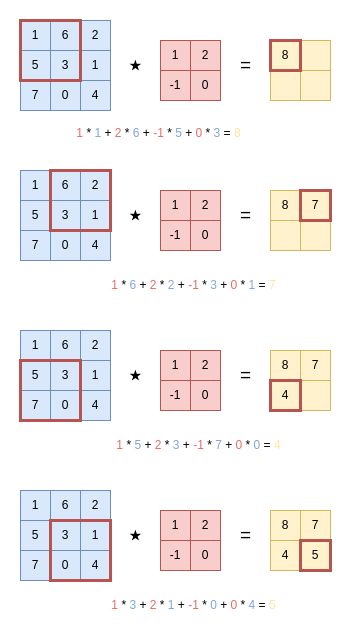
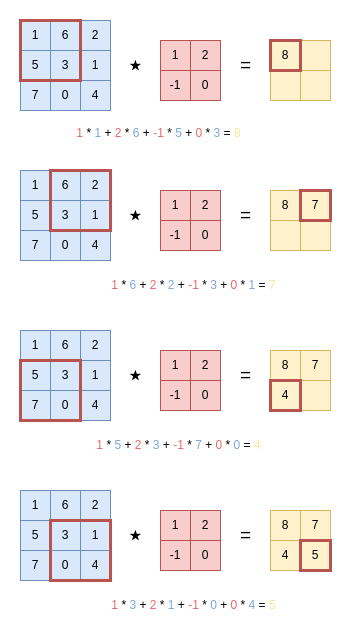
  <mxCell id="0" />
  <mxCell id="1" parent="0" />
  <mxCell id="2" value="" style="group;fillColor=#dae8fc;strokeColor=#6c8ebf;gradientColor=none;" vertex="1" connectable="0" parent="1"><mxGeometry x="20" y="20" width="90" height="90" as="geometry" /></mxCell>
  <mxCell id="3" value="1" style="whiteSpace=wrap;html=1;aspect=fixed;fillColor=#dae8fc;strokeColor=#6c8ebf;gradientColor=none;" vertex="1" parent="2"><mxGeometry width="30" height="30" as="geometry" /></mxCell>
  <mxCell id="4" value="2" style="whiteSpace=wrap;html=1;aspect=fixed;fillColor=#dae8fc;strokeColor=#6c8ebf;gradientColor=none;" vertex="1" parent="2"><mxGeometry x="60" width="30" height="30" as="geometry" /></mxCell>
  <mxCell id="5" value="6" style="whiteSpace=wrap;html=1;aspect=fixed;fillColor=#dae8fc;strokeColor=#6c8ebf;gradientColor=none;" vertex="1" parent="2"><mxGeometry x="30" width="30" height="30" as="geometry" /></mxCell>
  <mxCell id="6" value="5" style="whiteSpace=wrap;html=1;aspect=fixed;fillColor=#dae8fc;strokeColor=#6c8ebf;gradientColor=none;" vertex="1" parent="2"><mxGeometry y="30" width="30" height="30" as="geometry" /></mxCell>
  <mxCell id="7" value="1" style="whiteSpace=wrap;html=1;aspect=fixed;fillColor=#dae8fc;strokeColor=#6c8ebf;gradientColor=none;" vertex="1" parent="2"><mxGeometry x="60" y="30" width="30" height="30" as="geometry" /></mxCell>
  <mxCell id="8" value="3" style="whiteSpace=wrap;html=1;aspect=fixed;fillColor=#dae8fc;strokeColor=#6c8ebf;gradientColor=none;" vertex="1" parent="2"><mxGeometry x="30" y="30" width="30" height="30" as="geometry" /></mxCell>
  <mxCell id="9" value="7" style="whiteSpace=wrap;html=1;aspect=fixed;fillColor=#dae8fc;strokeColor=#6c8ebf;gradientColor=none;" vertex="1" parent="2"><mxGeometry y="60" width="30" height="30" as="geometry" /></mxCell>
  <mxCell id="10" value="4" style="whiteSpace=wrap;html=1;aspect=fixed;fillColor=#dae8fc;strokeColor=#6c8ebf;gradientColor=none;" vertex="1" parent="2"><mxGeometry x="60" y="60" width="30" height="30" as="geometry" /></mxCell>
  <mxCell id="11" value="0" style="whiteSpace=wrap;html=1;aspect=fixed;fillColor=#dae8fc;strokeColor=#6c8ebf;gradientColor=none;" vertex="1" parent="2"><mxGeometry x="30" y="60" width="30" height="30" as="geometry" /></mxCell>
  <mxCell id="12" value="" style="whiteSpace=wrap;html=1;aspect=fixed;fillColor=none;strokeColor=#b85450;strokeWidth=3;" vertex="1" parent="2"><mxGeometry width="60" height="60" as="geometry" /></mxCell>
  <mxCell id="13" value="" style="group;fillColor=#f8cecc;strokeColor=#b85450;" vertex="1" connectable="0" parent="1"><mxGeometry x="160" y="40" width="60" height="60" as="geometry" /></mxCell>
  <mxCell id="14" value="1" style="whiteSpace=wrap;html=1;aspect=fixed;fillColor=#f8cecc;strokeColor=#b85450;" vertex="1" parent="13"><mxGeometry width="30" height="30" as="geometry" /></mxCell>
  <mxCell id="15" value="2" style="whiteSpace=wrap;html=1;aspect=fixed;fillColor=#f8cecc;strokeColor=#b85450;" vertex="1" parent="13"><mxGeometry x="30" width="30" height="30" as="geometry" /></mxCell>
  <mxCell id="16" value="-1" style="whiteSpace=wrap;html=1;aspect=fixed;fillColor=#f8cecc;strokeColor=#b85450;" vertex="1" parent="13"><mxGeometry y="30" width="30" height="30" as="geometry" /></mxCell>
  <mxCell id="17" value="0" style="whiteSpace=wrap;html=1;aspect=fixed;fillColor=#f8cecc;strokeColor=#b85450;" vertex="1" parent="13"><mxGeometry x="30" y="30" width="30" height="30" as="geometry" /></mxCell>
  <mxCell id="18" value="⋆" style="text;whiteSpace=wrap;fontSize=30;" vertex="1" parent="1"><mxGeometry x="124" y="40" width="26" height="30" as="geometry" /></mxCell>
  <mxCell id="19" value="=" style="text;html=1;align=center;verticalAlign=middle;resizable=0;points=[];autosize=1;strokeColor=none;fillColor=none;fontSize=19;" vertex="1" parent="1"><mxGeometry x="230" y="45" width="30" height="40" as="geometry" /></mxCell>
  <mxCell id="20" value="" style="group;fillColor=#fff2cc;strokeColor=#d6b656;" vertex="1" connectable="0" parent="1"><mxGeometry x="270" y="40" width="60" height="60" as="geometry" /></mxCell>
  <mxCell id="21" value="" style="whiteSpace=wrap;html=1;aspect=fixed;fillColor=#fff2cc;strokeColor=#d6b656;" vertex="1" parent="20"><mxGeometry width="30" height="30" as="geometry" /></mxCell>
  <mxCell id="22" value="" style="whiteSpace=wrap;html=1;aspect=fixed;fillColor=#fff2cc;strokeColor=#d6b656;" vertex="1" parent="20"><mxGeometry x="30" width="30" height="30" as="geometry" /></mxCell>
  <mxCell id="23" value="" style="whiteSpace=wrap;html=1;aspect=fixed;fillColor=#fff2cc;strokeColor=#d6b656;" vertex="1" parent="20"><mxGeometry y="30" width="30" height="30" as="geometry" /></mxCell>
  <mxCell id="24" value="" style="whiteSpace=wrap;html=1;aspect=fixed;fillColor=#fff2cc;strokeColor=#d6b656;" vertex="1" parent="20"><mxGeometry x="30" y="30" width="30" height="30" as="geometry" /></mxCell>
  <mxCell id="25" value="8" style="whiteSpace=wrap;html=1;aspect=fixed;fillColor=none;strokeColor=#b85450;strokeWidth=3;" vertex="1" parent="20"><mxGeometry width="30" height="30" as="geometry" /></mxCell>
  <mxCell id="26" value="&lt;font color=&quot;#ea6b66&quot;&gt;1&lt;/font&gt; * &lt;font color=&quot;#7ea6e0&quot;&gt;1&lt;/font&gt; + &lt;font color=&quot;#ea6b66&quot;&gt;2&lt;/font&gt; * &lt;font color=&quot;#7ea6e0&quot;&gt;6&lt;/font&gt; + &lt;font color=&quot;#ea6b66&quot;&gt;-1&lt;/font&gt; * &lt;font color=&quot;#7ea6e0&quot;&gt;5 &lt;/font&gt;+ &lt;font color=&quot;#ea6b66&quot;&gt;0&lt;/font&gt; * &lt;font color=&quot;#7ea6e0&quot;&gt;3&lt;/font&gt; = &lt;font color=&quot;#ffe599&quot;&gt;8&lt;/font&gt;" style="text;html=1;align=center;verticalAlign=middle;resizable=0;points=[];autosize=1;strokeColor=none;fillColor=none;" vertex="1" parent="1"><mxGeometry x="63" y="118" width="190" height="30" as="geometry" /></mxCell>
  <mxCell id="27" value="" style="group;fillColor=#dae8fc;strokeColor=#6c8ebf;gradientColor=none;" vertex="1" connectable="0" parent="1"><mxGeometry x="20" y="170" width="90" height="90" as="geometry" /></mxCell>
  <mxCell id="28" value="1" style="whiteSpace=wrap;html=1;aspect=fixed;fillColor=#dae8fc;strokeColor=#6c8ebf;gradientColor=none;" vertex="1" parent="27"><mxGeometry width="30" height="30" as="geometry" /></mxCell>
  <mxCell id="29" value="2" style="whiteSpace=wrap;html=1;aspect=fixed;fillColor=#dae8fc;strokeColor=#6c8ebf;gradientColor=none;" vertex="1" parent="27"><mxGeometry x="60" width="30" height="30" as="geometry" /></mxCell>
  <mxCell id="30" value="6" style="whiteSpace=wrap;html=1;aspect=fixed;fillColor=#dae8fc;strokeColor=#6c8ebf;gradientColor=none;" vertex="1" parent="27"><mxGeometry x="30" width="30" height="30" as="geometry" /></mxCell>
  <mxCell id="31" value="5" style="whiteSpace=wrap;html=1;aspect=fixed;fillColor=#dae8fc;strokeColor=#6c8ebf;gradientColor=none;" vertex="1" parent="27"><mxGeometry y="30" width="30" height="30" as="geometry" /></mxCell>
  <mxCell id="32" value="1" style="whiteSpace=wrap;html=1;aspect=fixed;fillColor=#dae8fc;strokeColor=#6c8ebf;gradientColor=none;" vertex="1" parent="27"><mxGeometry x="60" y="30" width="30" height="30" as="geometry" /></mxCell>
  <mxCell id="33" value="3" style="whiteSpace=wrap;html=1;aspect=fixed;fillColor=#dae8fc;strokeColor=#6c8ebf;gradientColor=none;" vertex="1" parent="27"><mxGeometry x="30" y="30" width="30" height="30" as="geometry" /></mxCell>
  <mxCell id="34" value="7" style="whiteSpace=wrap;html=1;aspect=fixed;fillColor=#dae8fc;strokeColor=#6c8ebf;gradientColor=none;" vertex="1" parent="27"><mxGeometry y="60" width="30" height="30" as="geometry" /></mxCell>
  <mxCell id="35" value="4" style="whiteSpace=wrap;html=1;aspect=fixed;fillColor=#dae8fc;strokeColor=#6c8ebf;gradientColor=none;" vertex="1" parent="27"><mxGeometry x="60" y="60" width="30" height="30" as="geometry" /></mxCell>
  <mxCell id="36" value="0" style="whiteSpace=wrap;html=1;aspect=fixed;fillColor=#dae8fc;strokeColor=#6c8ebf;gradientColor=none;" vertex="1" parent="27"><mxGeometry x="30" y="60" width="30" height="30" as="geometry" /></mxCell>
  <mxCell id="37" value="" style="group;fillColor=#f8cecc;strokeColor=#b85450;" vertex="1" connectable="0" parent="1"><mxGeometry x="160" y="190" width="60" height="60" as="geometry" /></mxCell>
  <mxCell id="38" value="1" style="whiteSpace=wrap;html=1;aspect=fixed;fillColor=#f8cecc;strokeColor=#b85450;" vertex="1" parent="37"><mxGeometry width="30" height="30" as="geometry" /></mxCell>
  <mxCell id="39" value="2" style="whiteSpace=wrap;html=1;aspect=fixed;fillColor=#f8cecc;strokeColor=#b85450;" vertex="1" parent="37"><mxGeometry x="30" width="30" height="30" as="geometry" /></mxCell>
  <mxCell id="40" value="-1" style="whiteSpace=wrap;html=1;aspect=fixed;fillColor=#f8cecc;strokeColor=#b85450;" vertex="1" parent="37"><mxGeometry y="30" width="30" height="30" as="geometry" /></mxCell>
  <mxCell id="41" value="0" style="whiteSpace=wrap;html=1;aspect=fixed;fillColor=#f8cecc;strokeColor=#b85450;" vertex="1" parent="37"><mxGeometry x="30" y="30" width="30" height="30" as="geometry" /></mxCell>
  <mxCell id="42" value="⋆" style="text;whiteSpace=wrap;fontSize=30;" vertex="1" parent="1"><mxGeometry x="124" y="190" width="26" height="30" as="geometry" /></mxCell>
  <mxCell id="43" value="=" style="text;html=1;align=center;verticalAlign=middle;resizable=0;points=[];autosize=1;strokeColor=none;fillColor=none;fontSize=19;" vertex="1" parent="1"><mxGeometry x="230" y="195" width="30" height="40" as="geometry" /></mxCell>
  <mxCell id="44" value="" style="group;fillColor=#fff2cc;strokeColor=#d6b656;" vertex="1" connectable="0" parent="1"><mxGeometry x="270" y="190" width="60" height="60" as="geometry" /></mxCell>
  <mxCell id="45" value="8" style="whiteSpace=wrap;html=1;aspect=fixed;fillColor=#fff2cc;strokeColor=#d6b656;" vertex="1" parent="44"><mxGeometry width="30" height="30" as="geometry" /></mxCell>
  <mxCell id="46" value="" style="whiteSpace=wrap;html=1;aspect=fixed;fillColor=#fff2cc;strokeColor=#d6b656;" vertex="1" parent="44"><mxGeometry x="30" width="30" height="30" as="geometry" /></mxCell>
  <mxCell id="47" value="" style="whiteSpace=wrap;html=1;aspect=fixed;fillColor=#fff2cc;strokeColor=#d6b656;" vertex="1" parent="44"><mxGeometry y="30" width="30" height="30" as="geometry" /></mxCell>
  <mxCell id="48" value="" style="whiteSpace=wrap;html=1;aspect=fixed;fillColor=#fff2cc;strokeColor=#d6b656;" vertex="1" parent="44"><mxGeometry x="30" y="30" width="30" height="30" as="geometry" /></mxCell>
  <mxCell id="49" value="7" style="whiteSpace=wrap;html=1;aspect=fixed;fillColor=none;strokeColor=#b85450;strokeWidth=3;" vertex="1" parent="44"><mxGeometry x="30" width="30" height="30" as="geometry" /></mxCell>
  <mxCell id="50" value="" style="whiteSpace=wrap;html=1;aspect=fixed;fillColor=none;strokeColor=#b85450;strokeWidth=3;" vertex="1" parent="1"><mxGeometry x="50" y="170" width="60" height="60" as="geometry" /></mxCell>
  <mxCell id="51" value="&lt;font color=&quot;#ea6b66&quot;&gt;1&lt;/font&gt; * &lt;font color=&quot;#7ea6e0&quot;&gt;6&lt;/font&gt; + &lt;font color=&quot;#ea6b66&quot;&gt;2&lt;/font&gt; * &lt;font color=&quot;#7ea6e0&quot;&gt;2&lt;/font&gt; + &lt;font color=&quot;#ea6b66&quot;&gt;-1&lt;/font&gt; * &lt;font color=&quot;#7ea6e0&quot;&gt;3&amp;nbsp;&lt;/font&gt;+ &lt;font color=&quot;#ea6b66&quot;&gt;0&lt;/font&gt; * &lt;font color=&quot;#7ea6e0&quot;&gt;1&lt;/font&gt; = &lt;font color=&quot;#ffe599&quot;&gt;7&lt;/font&gt;" style="text;html=1;align=center;verticalAlign=middle;resizable=0;points=[];autosize=1;strokeColor=none;fillColor=none;" vertex="1" parent="1"><mxGeometry x="98" y="270" width="190" height="30" as="geometry" /></mxCell>
  <mxCell id="52" value="" style="group;fillColor=#dae8fc;strokeColor=#6c8ebf;gradientColor=none;" vertex="1" connectable="0" parent="1"><mxGeometry x="20" y="330" width="90" height="90" as="geometry" /></mxCell>
  <mxCell id="53" value="1" style="whiteSpace=wrap;html=1;aspect=fixed;fillColor=#dae8fc;strokeColor=#6c8ebf;gradientColor=none;" vertex="1" parent="52"><mxGeometry width="30" height="30" as="geometry" /></mxCell>
  <mxCell id="54" value="2" style="whiteSpace=wrap;html=1;aspect=fixed;fillColor=#dae8fc;strokeColor=#6c8ebf;gradientColor=none;" vertex="1" parent="52"><mxGeometry x="60" width="30" height="30" as="geometry" /></mxCell>
  <mxCell id="55" value="6" style="whiteSpace=wrap;html=1;aspect=fixed;fillColor=#dae8fc;strokeColor=#6c8ebf;gradientColor=none;" vertex="1" parent="52"><mxGeometry x="30" width="30" height="30" as="geometry" /></mxCell>
  <mxCell id="56" value="5" style="whiteSpace=wrap;html=1;aspect=fixed;fillColor=#dae8fc;strokeColor=#6c8ebf;gradientColor=none;" vertex="1" parent="52"><mxGeometry y="30" width="30" height="30" as="geometry" /></mxCell>
  <mxCell id="57" value="1" style="whiteSpace=wrap;html=1;aspect=fixed;fillColor=#dae8fc;strokeColor=#6c8ebf;gradientColor=none;" vertex="1" parent="52"><mxGeometry x="60" y="30" width="30" height="30" as="geometry" /></mxCell>
  <mxCell id="58" value="3" style="whiteSpace=wrap;html=1;aspect=fixed;fillColor=#dae8fc;strokeColor=#6c8ebf;gradientColor=none;" vertex="1" parent="52"><mxGeometry x="30" y="30" width="30" height="30" as="geometry" /></mxCell>
  <mxCell id="59" value="7" style="whiteSpace=wrap;html=1;aspect=fixed;fillColor=#dae8fc;strokeColor=#6c8ebf;gradientColor=none;" vertex="1" parent="52"><mxGeometry y="60" width="30" height="30" as="geometry" /></mxCell>
  <mxCell id="60" value="4" style="whiteSpace=wrap;html=1;aspect=fixed;fillColor=#dae8fc;strokeColor=#6c8ebf;gradientColor=none;" vertex="1" parent="52"><mxGeometry x="60" y="60" width="30" height="30" as="geometry" /></mxCell>
  <mxCell id="61" value="0" style="whiteSpace=wrap;html=1;aspect=fixed;fillColor=#dae8fc;strokeColor=#6c8ebf;gradientColor=none;" vertex="1" parent="52"><mxGeometry x="30" y="60" width="30" height="30" as="geometry" /></mxCell>
  <mxCell id="62" value="" style="whiteSpace=wrap;html=1;aspect=fixed;fillColor=none;strokeColor=#b85450;strokeWidth=3;" vertex="1" parent="52"><mxGeometry y="30" width="60" height="60" as="geometry" /></mxCell>
  <mxCell id="63" value="" style="group;fillColor=#f8cecc;strokeColor=#b85450;" vertex="1" connectable="0" parent="1"><mxGeometry x="160" y="350" width="60" height="60" as="geometry" /></mxCell>
  <mxCell id="64" value="1" style="whiteSpace=wrap;html=1;aspect=fixed;fillColor=#f8cecc;strokeColor=#b85450;" vertex="1" parent="63"><mxGeometry width="30" height="30" as="geometry" /></mxCell>
  <mxCell id="65" value="2" style="whiteSpace=wrap;html=1;aspect=fixed;fillColor=#f8cecc;strokeColor=#b85450;" vertex="1" parent="63"><mxGeometry x="30" width="30" height="30" as="geometry" /></mxCell>
  <mxCell id="66" value="-1" style="whiteSpace=wrap;html=1;aspect=fixed;fillColor=#f8cecc;strokeColor=#b85450;" vertex="1" parent="63"><mxGeometry y="30" width="30" height="30" as="geometry" /></mxCell>
  <mxCell id="67" value="0" style="whiteSpace=wrap;html=1;aspect=fixed;fillColor=#f8cecc;strokeColor=#b85450;" vertex="1" parent="63"><mxGeometry x="30" y="30" width="30" height="30" as="geometry" /></mxCell>
  <mxCell id="68" value="⋆" style="text;whiteSpace=wrap;fontSize=30;" vertex="1" parent="1"><mxGeometry x="124" y="350" width="26" height="30" as="geometry" /></mxCell>
  <mxCell id="69" value="=" style="text;html=1;align=center;verticalAlign=middle;resizable=0;points=[];autosize=1;strokeColor=none;fillColor=none;fontSize=19;" vertex="1" parent="1"><mxGeometry x="230" y="355" width="30" height="40" as="geometry" /></mxCell>
  <mxCell id="70" value="" style="group;fillColor=#fff2cc;strokeColor=#d6b656;" vertex="1" connectable="0" parent="1"><mxGeometry x="270" y="350" width="60" height="60" as="geometry" /></mxCell>
  <mxCell id="71" value="8" style="whiteSpace=wrap;html=1;aspect=fixed;fillColor=#fff2cc;strokeColor=#d6b656;" vertex="1" parent="70"><mxGeometry width="30" height="30" as="geometry" /></mxCell>
  <mxCell id="72" value="7" style="whiteSpace=wrap;html=1;aspect=fixed;fillColor=#fff2cc;strokeColor=#d6b656;" vertex="1" parent="70"><mxGeometry x="30" width="30" height="30" as="geometry" /></mxCell>
  <mxCell id="73" value="" style="whiteSpace=wrap;html=1;aspect=fixed;fillColor=#fff2cc;strokeColor=#d6b656;" vertex="1" parent="70"><mxGeometry y="30" width="30" height="30" as="geometry" /></mxCell>
  <mxCell id="74" value="" style="whiteSpace=wrap;html=1;aspect=fixed;fillColor=#fff2cc;strokeColor=#d6b656;" vertex="1" parent="70"><mxGeometry x="30" y="30" width="30" height="30" as="geometry" /></mxCell>
- <mxCell id="75" value="&lt;font color=&quot;#ea6b66&quot;&gt;1&lt;/font&gt; * &lt;font color=&quot;#7ea6e0&quot;&gt;5&lt;/font&gt;&amp;nbsp;+ &lt;font color=&quot;#ea6b66&quot;&gt;2&lt;/font&gt; * &lt;font color=&quot;#7ea6e0&quot;&gt;3&lt;/font&gt;&amp;nbsp;+ &lt;font color=&quot;#ea6b66&quot;&gt;-1&lt;/font&gt; * &lt;font color=&quot;#7ea6e0&quot;&gt;7&amp;nbsp;&lt;/font&gt;+ &lt;font color=&quot;#ea6b66&quot;&gt;0&lt;/font&gt; * &lt;font color=&quot;#7ea6e0&quot;&gt;0&lt;/font&gt; = &lt;font color=&quot;#ffe599&quot;&gt;4&lt;/font&gt;" style="text;html=1;align=center;verticalAlign=middle;resizable=0;points=[];autosize=1;strokeColor=none;fillColor=none;" vertex="1" parent="1"><mxGeometry x="103" y="430" width="190" height="30" as="geometry" /></mxCell>
+ <mxCell id="75" value="&lt;font color=&quot;#ea6b66&quot;&gt;1&lt;/font&gt; * &lt;font color=&quot;#7ea6e0&quot;&gt;5&lt;/font&gt;&amp;nbsp;+ &lt;font color=&quot;#ea6b66&quot;&gt;2&lt;/font&gt; * &lt;font color=&quot;#7ea6e0&quot;&gt;3&lt;/font&gt;&amp;nbsp;+ &lt;font color=&quot;#ea6b66&quot;&gt;-1&lt;/font&gt; * &lt;font color=&quot;#7ea6e0&quot;&gt;7&amp;nbsp;&lt;/font&gt;+ &lt;font color=&quot;#ea6b66&quot;&gt;0&lt;/font&gt; * &lt;font color=&quot;#7ea6e0&quot;&gt;0&lt;/font&gt; = &lt;font color=&quot;#ffe599&quot;&gt;4&lt;/font&gt;" style="text;html=1;align=center;verticalAlign=middle;resizable=0;points=[];autosize=1;strokeColor=none;fillColor=none;" vertex="1" parent="1"><mxGeometry x="83" y="430" width="190" height="30" as="geometry" /></mxCell>
  <mxCell id="76" value="4" style="whiteSpace=wrap;html=1;aspect=fixed;fillColor=none;strokeColor=#b85450;strokeWidth=3;" vertex="1" parent="1"><mxGeometry x="270" y="380" width="30" height="30" as="geometry" /></mxCell>
  <mxCell id="77" value="" style="group;fillColor=#dae8fc;strokeColor=#6c8ebf;gradientColor=none;" vertex="1" connectable="0" parent="1"><mxGeometry x="20" y="490" width="90" height="90" as="geometry" /></mxCell>
  <mxCell id="78" value="1" style="whiteSpace=wrap;html=1;aspect=fixed;fillColor=#dae8fc;strokeColor=#6c8ebf;gradientColor=none;" vertex="1" parent="77"><mxGeometry width="30" height="30" as="geometry" /></mxCell>
  <mxCell id="79" value="2" style="whiteSpace=wrap;html=1;aspect=fixed;fillColor=#dae8fc;strokeColor=#6c8ebf;gradientColor=none;" vertex="1" parent="77"><mxGeometry x="60" width="30" height="30" as="geometry" /></mxCell>
  <mxCell id="80" value="6" style="whiteSpace=wrap;html=1;aspect=fixed;fillColor=#dae8fc;strokeColor=#6c8ebf;gradientColor=none;" vertex="1" parent="77"><mxGeometry x="30" width="30" height="30" as="geometry" /></mxCell>
  <mxCell id="81" value="5" style="whiteSpace=wrap;html=1;aspect=fixed;fillColor=#dae8fc;strokeColor=#6c8ebf;gradientColor=none;" vertex="1" parent="77"><mxGeometry y="30" width="30" height="30" as="geometry" /></mxCell>
  <mxCell id="82" value="1" style="whiteSpace=wrap;html=1;aspect=fixed;fillColor=#dae8fc;strokeColor=#6c8ebf;gradientColor=none;" vertex="1" parent="77"><mxGeometry x="60" y="30" width="30" height="30" as="geometry" /></mxCell>
  <mxCell id="83" value="3" style="whiteSpace=wrap;html=1;aspect=fixed;fillColor=#dae8fc;strokeColor=#6c8ebf;gradientColor=none;" vertex="1" parent="77"><mxGeometry x="30" y="30" width="30" height="30" as="geometry" /></mxCell>
  <mxCell id="84" value="7" style="whiteSpace=wrap;html=1;aspect=fixed;fillColor=#dae8fc;strokeColor=#6c8ebf;gradientColor=none;" vertex="1" parent="77"><mxGeometry y="60" width="30" height="30" as="geometry" /></mxCell>
  <mxCell id="85" value="4" style="whiteSpace=wrap;html=1;aspect=fixed;fillColor=#dae8fc;strokeColor=#6c8ebf;gradientColor=none;" vertex="1" parent="77"><mxGeometry x="60" y="60" width="30" height="30" as="geometry" /></mxCell>
  <mxCell id="86" value="0" style="whiteSpace=wrap;html=1;aspect=fixed;fillColor=#dae8fc;strokeColor=#6c8ebf;gradientColor=none;" vertex="1" parent="77"><mxGeometry x="30" y="60" width="30" height="30" as="geometry" /></mxCell>
  <mxCell id="87" value="" style="whiteSpace=wrap;html=1;aspect=fixed;fillColor=none;strokeColor=#b85450;strokeWidth=3;" vertex="1" parent="77"><mxGeometry x="30" y="30" width="60" height="60" as="geometry" /></mxCell>
  <mxCell id="88" value="" style="group;fillColor=#f8cecc;strokeColor=#b85450;" vertex="1" connectable="0" parent="1"><mxGeometry x="160" y="510" width="60" height="60" as="geometry" /></mxCell>
  <mxCell id="89" value="1" style="whiteSpace=wrap;html=1;aspect=fixed;fillColor=#f8cecc;strokeColor=#b85450;" vertex="1" parent="88"><mxGeometry width="30" height="30" as="geometry" /></mxCell>
  <mxCell id="90" value="2" style="whiteSpace=wrap;html=1;aspect=fixed;fillColor=#f8cecc;strokeColor=#b85450;" vertex="1" parent="88"><mxGeometry x="30" width="30" height="30" as="geometry" /></mxCell>
  <mxCell id="91" value="-1" style="whiteSpace=wrap;html=1;aspect=fixed;fillColor=#f8cecc;strokeColor=#b85450;" vertex="1" parent="88"><mxGeometry y="30" width="30" height="30" as="geometry" /></mxCell>
  <mxCell id="92" value="0" style="whiteSpace=wrap;html=1;aspect=fixed;fillColor=#f8cecc;strokeColor=#b85450;" vertex="1" parent="88"><mxGeometry x="30" y="30" width="30" height="30" as="geometry" /></mxCell>
  <mxCell id="93" value="⋆" style="text;whiteSpace=wrap;fontSize=30;" vertex="1" parent="1"><mxGeometry x="124" y="510" width="26" height="30" as="geometry" /></mxCell>
  <mxCell id="94" value="=" style="text;html=1;align=center;verticalAlign=middle;resizable=0;points=[];autosize=1;strokeColor=none;fillColor=none;fontSize=19;" vertex="1" parent="1"><mxGeometry x="230" y="515" width="30" height="40" as="geometry" /></mxCell>
  <mxCell id="95" value="" style="group;fillColor=#fff2cc;strokeColor=#d6b656;" vertex="1" connectable="0" parent="1"><mxGeometry x="270" y="510" width="60" height="60" as="geometry" /></mxCell>
  <mxCell id="96" value="8" style="whiteSpace=wrap;html=1;aspect=fixed;fillColor=#fff2cc;strokeColor=#d6b656;" vertex="1" parent="95"><mxGeometry width="30" height="30" as="geometry" /></mxCell>
  <mxCell id="97" value="7" style="whiteSpace=wrap;html=1;aspect=fixed;fillColor=#fff2cc;strokeColor=#d6b656;" vertex="1" parent="95"><mxGeometry x="30" width="30" height="30" as="geometry" /></mxCell>
  <mxCell id="98" value="4" style="whiteSpace=wrap;html=1;aspect=fixed;fillColor=#fff2cc;strokeColor=#d6b656;" vertex="1" parent="95"><mxGeometry y="30" width="30" height="30" as="geometry" /></mxCell>
  <mxCell id="99" value="" style="whiteSpace=wrap;html=1;aspect=fixed;fillColor=#fff2cc;strokeColor=#d6b656;" vertex="1" parent="95"><mxGeometry x="30" y="30" width="30" height="30" as="geometry" /></mxCell>
  <mxCell id="100" value="5" style="whiteSpace=wrap;html=1;aspect=fixed;fillColor=none;strokeColor=#b85450;strokeWidth=3;" vertex="1" parent="95"><mxGeometry x="30" y="30" width="30" height="30" as="geometry" /></mxCell>
  <mxCell id="101" value="&lt;font color=&quot;#ea6b66&quot;&gt;1&lt;/font&gt; * &lt;font color=&quot;#7ea6e0&quot;&gt;3&lt;/font&gt;&amp;nbsp;+ &lt;font color=&quot;#ea6b66&quot;&gt;2&lt;/font&gt; * &lt;font color=&quot;#7ea6e0&quot;&gt;1&lt;/font&gt;&amp;nbsp;+ &lt;font color=&quot;#ea6b66&quot;&gt;-1&lt;/font&gt; * &lt;font color=&quot;#7ea6e0&quot;&gt;0&amp;nbsp;&lt;/font&gt;+ &lt;font color=&quot;#ea6b66&quot;&gt;0&lt;/font&gt; * &lt;font color=&quot;#7ea6e0&quot;&gt;4&lt;/font&gt;&amp;nbsp;= &lt;font color=&quot;#ffe599&quot;&gt;5&lt;/font&gt;" style="text;html=1;align=center;verticalAlign=middle;resizable=0;points=[];autosize=1;strokeColor=none;fillColor=none;" vertex="1" parent="1"><mxGeometry x="98" y="590" width="190" height="30" as="geometry" /></mxCell>
